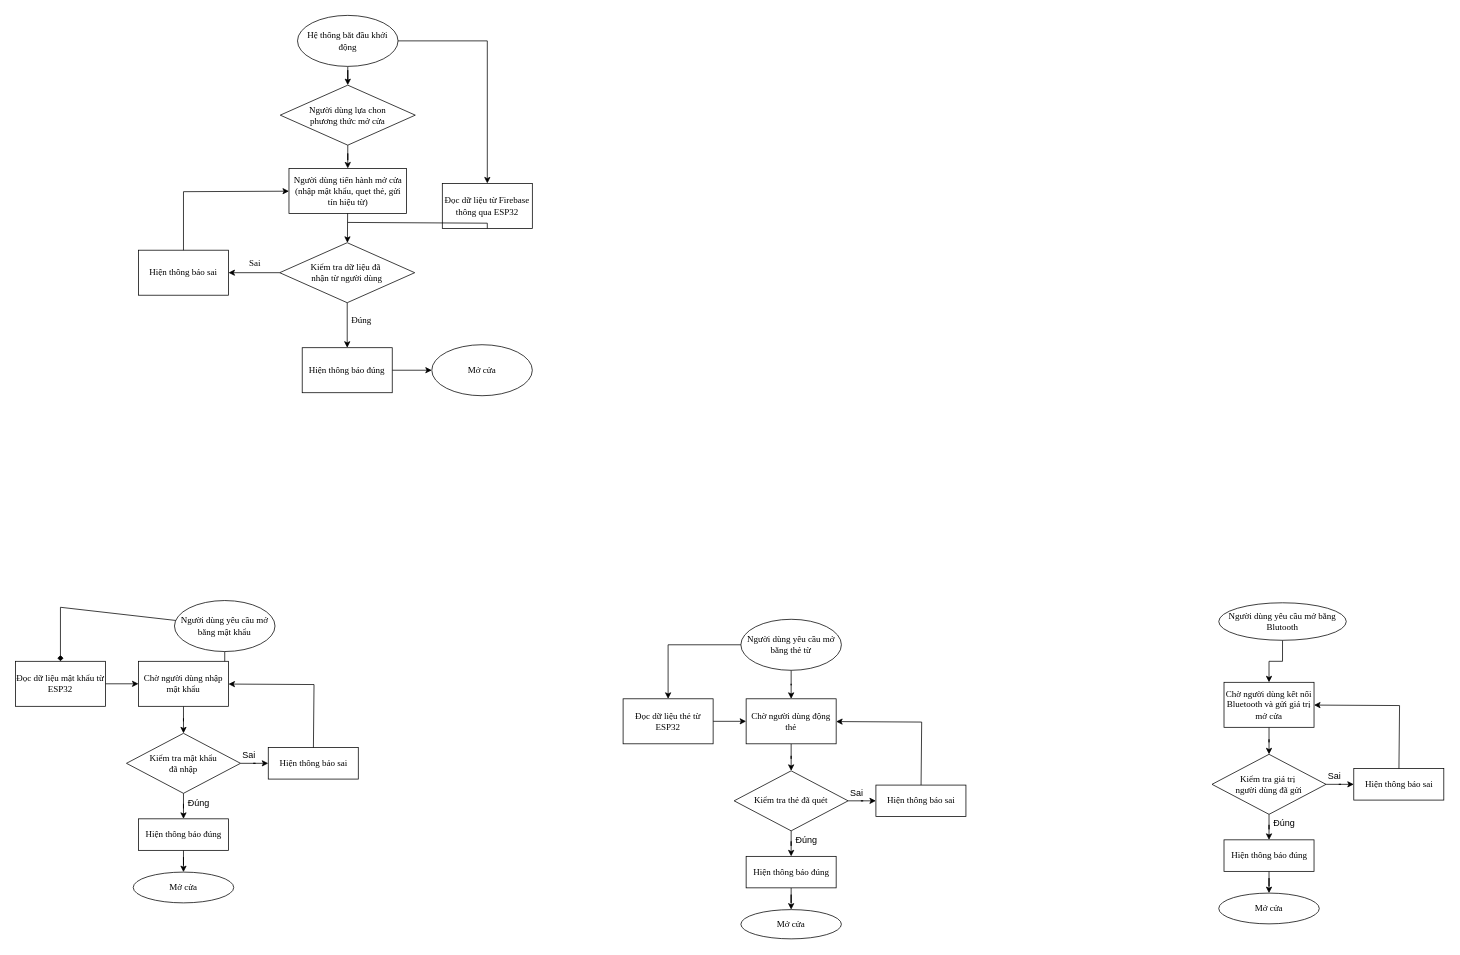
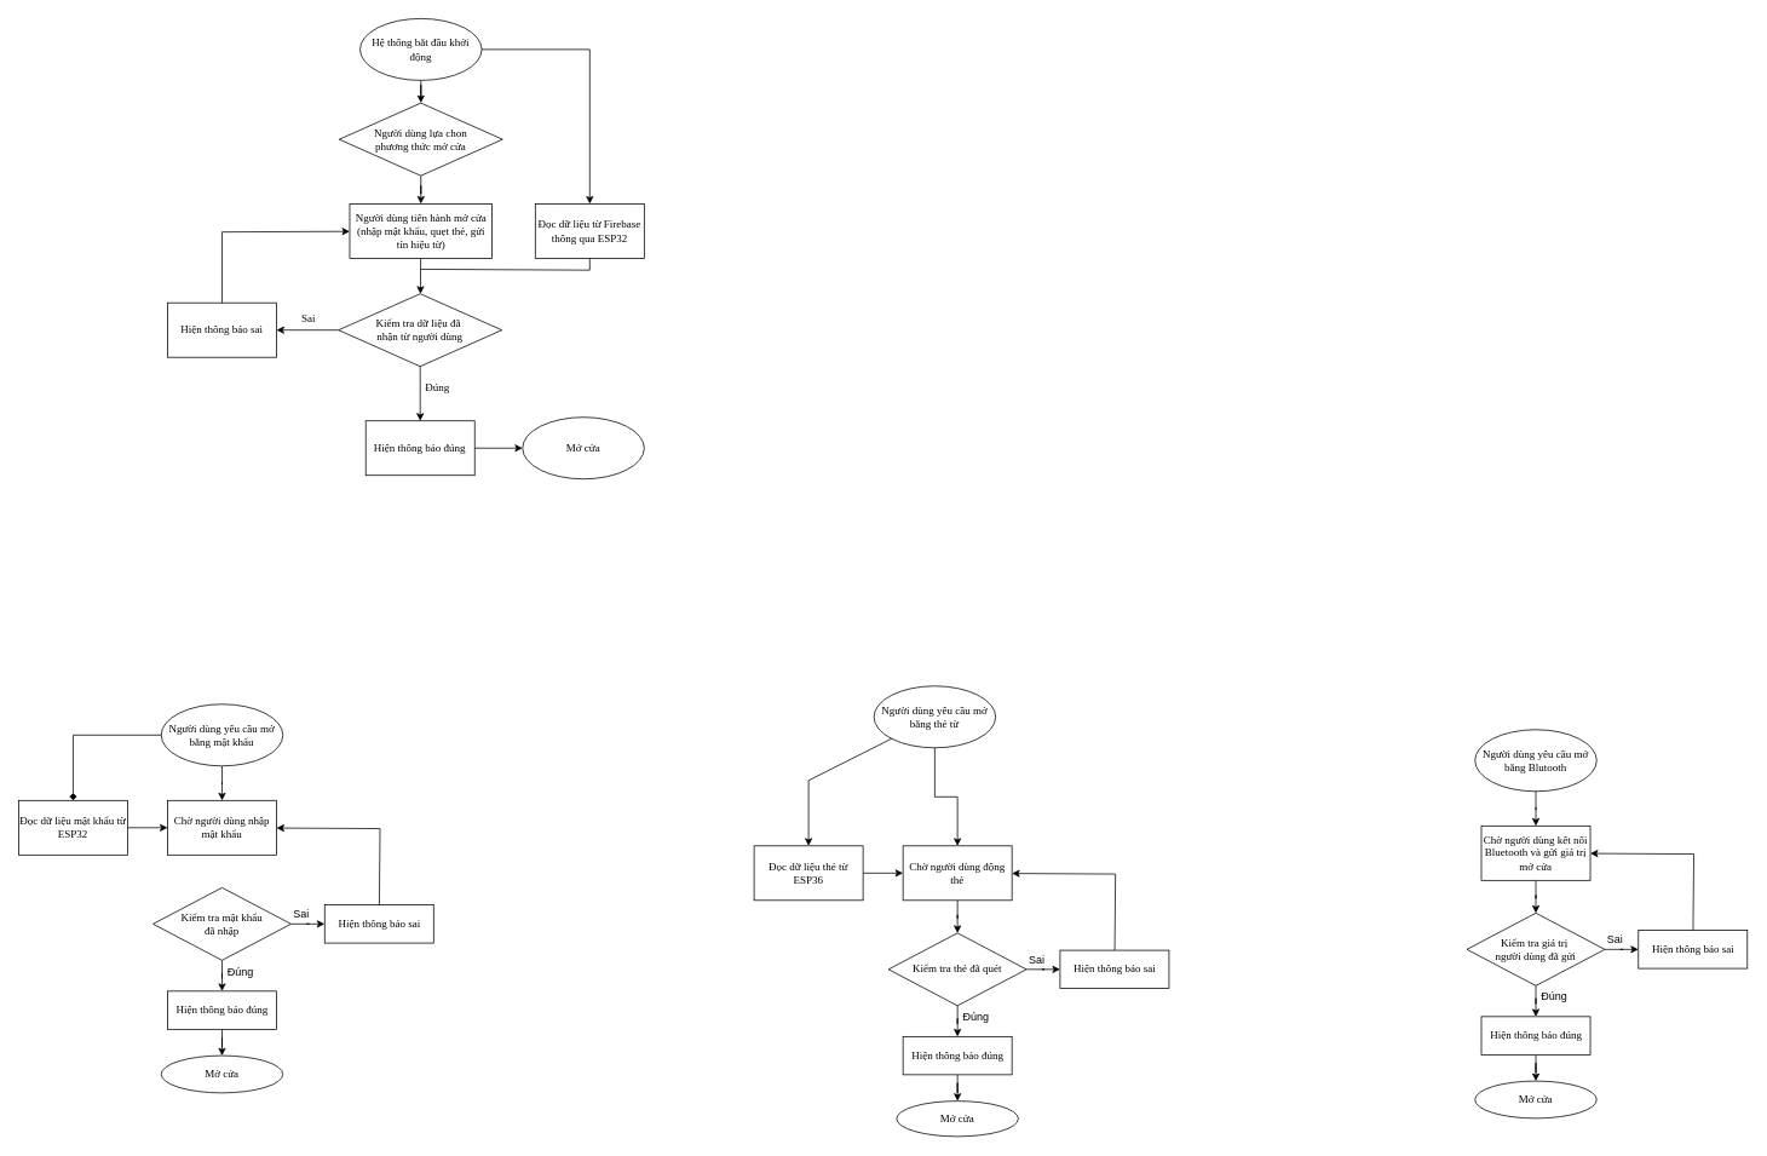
  <mxCell id="0" />
  <mxCell id="1" parent="0" />
  <mxCell id="2" value="" style="edgeStyle=orthogonalEdgeStyle;rounded=0;orthogonalLoop=1;jettySize=auto;html=1;fontFamily=Helvetica;fontSize=12;fontColor=default;" parent="1" source="3" target="5" edge="1"><mxGeometry relative="1" as="geometry" /></mxCell>
- <mxCell id="3" value="Người dùng yêu cầu mở bằng mật khẩu" style="ellipse;whiteSpace=wrap;html=1;rounded=0;strokeColor=default;align=center;verticalAlign=middle;fontFamily=Times New Roman;fontSize=12;fontColor=default;fillColor=default;" parent="1" vertex="1"><mxGeometry x="232" y="800" width="134" height="68" as="geometry" /></mxCell>
- <mxCell id="4" value="" style="edgeStyle=orthogonalEdgeStyle;rounded=0;orthogonalLoop=1;jettySize=auto;html=1;fontFamily=Helvetica;fontSize=12;fontColor=default;" parent="1" source="5" target="8" edge="1"><mxGeometry relative="1" as="geometry" /></mxCell>
+ <mxCell id="3" value="Người dùng yêu cầu mở bằng mật khẩu" style="ellipse;whiteSpace=wrap;html=1;rounded=0;strokeColor=default;align=center;verticalAlign=middle;fontFamily=Times New Roman;fontSize=12;fontColor=default;fillColor=default;" parent="1" vertex="1"><mxGeometry x="177" y="775" width="134" height="68" as="geometry" /></mxCell>
  <mxCell id="5" value="Chờ người dùng nhập mật khẩu" style="rounded=0;whiteSpace=wrap;html=1;strokeColor=default;align=center;verticalAlign=middle;fontFamily=Times New Roman;fontSize=12;fontColor=default;fillColor=default;" parent="1" vertex="1"><mxGeometry x="184" y="881" width="120" height="60" as="geometry" /></mxCell>
  <mxCell id="6" value="" style="edgeStyle=orthogonalEdgeStyle;rounded=0;orthogonalLoop=1;jettySize=auto;html=1;fontFamily=Helvetica;fontSize=12;fontColor=default;" parent="1" source="8" target="9" edge="1"><mxGeometry relative="1" as="geometry" /></mxCell>
  <mxCell id="7" value="" style="edgeStyle=orthogonalEdgeStyle;rounded=0;orthogonalLoop=1;jettySize=auto;html=1;fontFamily=Helvetica;fontSize=12;fontColor=default;" parent="1" source="8" target="13" edge="1"><mxGeometry relative="1" as="geometry" /></mxCell>
  <mxCell id="8" value="Kiểm tra mật khẩu&lt;div&gt;đã nhập&lt;/div&gt;" style="rhombus;whiteSpace=wrap;html=1;rounded=0;strokeColor=default;align=center;verticalAlign=middle;fontFamily=Times New Roman;fontSize=12;fontColor=default;fillColor=default;" parent="1" vertex="1"><mxGeometry x="168" y="977" width="152" height="80" as="geometry" /></mxCell>
  <mxCell id="9" value="Hiện thông báo sai" style="rounded=0;html=1;strokeColor=default;align=center;verticalAlign=middle;fontFamily=Times New Roman;fontSize=12;fontColor=default;fillColor=default;" parent="1" vertex="1"><mxGeometry x="357" y="996" width="120" height="42" as="geometry" /></mxCell>
  <mxCell id="10" value="" style="endArrow=classic;html=1;rounded=0;fontFamily=Helvetica;fontSize=12;fontColor=default;" parent="1" source="9" target="5" edge="1"><mxGeometry width="50" height="50" relative="1" as="geometry"><mxPoint x="415" y="1035" as="sourcePoint" /><mxPoint x="465" y="985" as="targetPoint" /><Array as="points"><mxPoint x="418" y="912" /></Array></mxGeometry></mxCell>
  <mxCell id="11" value="Sai" style="text;html=1;align=center;verticalAlign=middle;resizable=0;points=[];autosize=1;strokeColor=none;fillColor=none;fontFamily=Helvetica;fontSize=12;fontColor=default;" parent="1" vertex="1"><mxGeometry x="313" y="994" width="35" height="26" as="geometry" /></mxCell>
  <mxCell id="12" value="" style="edgeStyle=orthogonalEdgeStyle;rounded=0;orthogonalLoop=1;jettySize=auto;html=1;fontFamily=Helvetica;fontSize=12;fontColor=default;" parent="1" source="13" target="14" edge="1"><mxGeometry relative="1" as="geometry" /></mxCell>
  <mxCell id="13" value="Hiện thông báo đúng" style="rounded=0;html=1;strokeColor=default;align=center;verticalAlign=middle;fontFamily=Times New Roman;fontSize=12;fontColor=default;fillColor=default;" parent="1" vertex="1"><mxGeometry x="184" y="1091" width="120" height="42" as="geometry" /></mxCell>
  <mxCell id="14" value="Mở cửa" style="ellipse;whiteSpace=wrap;html=1;rounded=0;strokeColor=default;align=center;verticalAlign=middle;fontFamily=Times New Roman;fontSize=12;fontColor=default;fillColor=default;" parent="1" vertex="1"><mxGeometry x="177" y="1162" width="134" height="41" as="geometry" /></mxCell>
  <mxCell id="15" value="Đúng" style="text;html=1;align=center;verticalAlign=middle;resizable=0;points=[];autosize=1;strokeColor=none;fillColor=none;fontFamily=Helvetica;fontSize=12;fontColor=default;" parent="1" vertex="1"><mxGeometry x="240" y="1057" width="47" height="26" as="geometry" /></mxCell>
  <mxCell id="16" value="" style="edgeStyle=orthogonalEdgeStyle;rounded=0;orthogonalLoop=1;jettySize=auto;html=1;fontFamily=Helvetica;fontSize=12;fontColor=default;" parent="1" source="17" target="5" edge="1"><mxGeometry relative="1" as="geometry" /></mxCell>
  <mxCell id="17" value="Đọc dữ liệu mật khẩu từ ESP32" style="rounded=0;whiteSpace=wrap;html=1;strokeColor=default;align=center;verticalAlign=middle;fontFamily=Times New Roman;fontSize=12;fontColor=default;fillColor=default;" parent="1" vertex="1"><mxGeometry x="20" y="881" width="120" height="60" as="geometry" /></mxCell>
  <mxCell id="18" value="" style="endArrow=diamond;html=1;rounded=0;fontFamily=Helvetica;fontSize=12;fontColor=default;" parent="1" source="3" target="17" edge="1"><mxGeometry width="50" height="50" relative="1" as="geometry"><mxPoint x="0" y="991" as="sourcePoint" /><mxPoint x="50" y="941" as="targetPoint" /><Array as="points"><mxPoint x="80" y="809" /></Array></mxGeometry></mxCell>
  <mxCell id="19" value="" style="edgeStyle=orthogonalEdgeStyle;rounded=0;orthogonalLoop=1;jettySize=auto;html=1;fontFamily=Helvetica;fontSize=12;fontColor=default;" parent="1" source="20" target="22" edge="1"><mxGeometry relative="1" as="geometry" /></mxCell>
- <mxCell id="20" value="Người dùng yêu cầu mở bằng thẻ từ" style="ellipse;whiteSpace=wrap;html=1;rounded=0;strokeColor=default;align=center;verticalAlign=middle;fontFamily=Times New Roman;fontSize=12;fontColor=default;fillColor=default;" parent="1" vertex="1"><mxGeometry x="987" y="825" width="134" height="68" as="geometry" /></mxCell>
+ <mxCell id="20" value="Người dùng yêu cầu mở bằng thẻ từ" style="ellipse;whiteSpace=wrap;html=1;rounded=0;strokeColor=default;align=center;verticalAlign=middle;fontFamily=Times New Roman;fontSize=12;fontColor=default;fillColor=default;" parent="1" vertex="1"><mxGeometry x="962" y="755" width="134" height="68" as="geometry" /></mxCell>
  <mxCell id="21" value="" style="edgeStyle=orthogonalEdgeStyle;rounded=0;orthogonalLoop=1;jettySize=auto;html=1;fontFamily=Helvetica;fontSize=12;fontColor=default;" parent="1" source="22" target="25" edge="1"><mxGeometry relative="1" as="geometry" /></mxCell>
  <mxCell id="22" value="Chờ người dùng động thẻ" style="rounded=0;whiteSpace=wrap;html=1;strokeColor=default;align=center;verticalAlign=middle;fontFamily=Times New Roman;fontSize=12;fontColor=default;fillColor=default;" parent="1" vertex="1"><mxGeometry x="994" y="931" width="120" height="60" as="geometry" /></mxCell>
  <mxCell id="23" value="" style="edgeStyle=orthogonalEdgeStyle;rounded=0;orthogonalLoop=1;jettySize=auto;html=1;fontFamily=Helvetica;fontSize=12;fontColor=default;" parent="1" source="25" target="26" edge="1"><mxGeometry relative="1" as="geometry" /></mxCell>
  <mxCell id="24" value="" style="edgeStyle=orthogonalEdgeStyle;rounded=0;orthogonalLoop=1;jettySize=auto;html=1;fontFamily=Helvetica;fontSize=12;fontColor=default;" parent="1" source="25" target="30" edge="1"><mxGeometry relative="1" as="geometry" /></mxCell>
  <mxCell id="25" value="Kiểm tra thẻ đã quét" style="rhombus;whiteSpace=wrap;html=1;rounded=0;strokeColor=default;align=center;verticalAlign=middle;fontFamily=Times New Roman;fontSize=12;fontColor=default;fillColor=default;" parent="1" vertex="1"><mxGeometry x="978" y="1027" width="152" height="80" as="geometry" /></mxCell>
  <mxCell id="26" value="Hiện thông báo sai" style="rounded=0;html=1;strokeColor=default;align=center;verticalAlign=middle;fontFamily=Times New Roman;fontSize=12;fontColor=default;fillColor=default;" parent="1" vertex="1"><mxGeometry x="1167" y="1046" width="120" height="42" as="geometry" /></mxCell>
  <mxCell id="27" value="" style="endArrow=classic;html=1;rounded=0;fontFamily=Helvetica;fontSize=12;fontColor=default;" parent="1" source="26" target="22" edge="1"><mxGeometry width="50" height="50" relative="1" as="geometry"><mxPoint x="1225" y="1085" as="sourcePoint" /><mxPoint x="1275" y="1035" as="targetPoint" /><Array as="points"><mxPoint x="1228" y="962" /></Array></mxGeometry></mxCell>
  <mxCell id="28" value="Sai" style="text;html=1;align=center;verticalAlign=middle;resizable=0;points=[];autosize=1;strokeColor=none;fillColor=none;fontFamily=Helvetica;fontSize=12;fontColor=default;" parent="1" vertex="1"><mxGeometry x="1123" y="1044" width="35" height="26" as="geometry" /></mxCell>
  <mxCell id="29" value="" style="edgeStyle=orthogonalEdgeStyle;rounded=0;orthogonalLoop=1;jettySize=auto;html=1;fontFamily=Helvetica;fontSize=12;fontColor=default;" parent="1" source="30" target="31" edge="1"><mxGeometry relative="1" as="geometry" /></mxCell>
  <mxCell id="30" value="Hiện thông báo đúng" style="rounded=0;html=1;strokeColor=default;align=center;verticalAlign=middle;fontFamily=Times New Roman;fontSize=12;fontColor=default;fillColor=default;" parent="1" vertex="1"><mxGeometry x="994" y="1141" width="120" height="42" as="geometry" /></mxCell>
  <mxCell id="31" value="Mở cửa" style="ellipse;whiteSpace=wrap;html=1;rounded=0;strokeColor=default;align=center;verticalAlign=middle;fontFamily=Times New Roman;fontSize=12;fontColor=default;fillColor=default;" parent="1" vertex="1"><mxGeometry x="987" y="1212" width="134" height="39" as="geometry" /></mxCell>
  <mxCell id="32" value="Đúng" style="text;html=1;align=center;verticalAlign=middle;resizable=0;points=[];autosize=1;strokeColor=none;fillColor=none;fontFamily=Helvetica;fontSize=12;fontColor=default;" parent="1" vertex="1"><mxGeometry x="1050" y="1107" width="47" height="26" as="geometry" /></mxCell>
  <mxCell id="33" value="" style="edgeStyle=orthogonalEdgeStyle;rounded=0;orthogonalLoop=1;jettySize=auto;html=1;fontFamily=Helvetica;fontSize=12;fontColor=default;" parent="1" source="34" target="22" edge="1"><mxGeometry relative="1" as="geometry" /></mxCell>
- <mxCell id="34" value="Đọc dữ liệu thẻ từ ESP32" style="rounded=0;whiteSpace=wrap;html=1;strokeColor=default;align=center;verticalAlign=middle;fontFamily=Times New Roman;fontSize=12;fontColor=default;fillColor=default;" parent="1" vertex="1"><mxGeometry x="830" y="931" width="120" height="60" as="geometry" /></mxCell>
+ <mxCell id="34" value="Đọc dữ liệu thẻ từ ESP36" style="rounded=0;whiteSpace=wrap;html=1;strokeColor=default;align=center;verticalAlign=middle;fontFamily=Times New Roman;fontSize=12;fontColor=default;fillColor=default;" parent="1" vertex="1"><mxGeometry x="830" y="931" width="120" height="60" as="geometry" /></mxCell>
  <mxCell id="35" value="" style="endArrow=classic;html=1;rounded=0;fontFamily=Helvetica;fontSize=12;fontColor=default;" parent="1" source="20" target="34" edge="1"><mxGeometry width="50" height="50" relative="1" as="geometry"><mxPoint x="810" y="1041" as="sourcePoint" /><mxPoint x="860" y="991" as="targetPoint" /><Array as="points"><mxPoint x="890" y="859" /></Array></mxGeometry></mxCell>
  <mxCell id="36" value="" style="edgeStyle=orthogonalEdgeStyle;rounded=0;orthogonalLoop=1;jettySize=auto;html=1;fontFamily=Helvetica;fontSize=12;fontColor=default;" parent="1" source="37" target="39" edge="1"><mxGeometry relative="1" as="geometry" /></mxCell>
- <mxCell id="37" value="Người dùng yêu cầu mở bằng Blutooth" style="ellipse;whiteSpace=wrap;html=1;rounded=0;strokeColor=default;align=center;verticalAlign=middle;fontFamily=Times New Roman;fontSize=12;fontColor=default;fillColor=default;" parent="1" vertex="1"><mxGeometry x="1624" y="803" width="170" height="50" as="geometry" /></mxCell>
+ <mxCell id="37" value="Người dùng yêu cầu mở bằng Blutooth" style="ellipse;whiteSpace=wrap;html=1;rounded=0;strokeColor=default;align=center;verticalAlign=middle;fontFamily=Times New Roman;fontSize=12;fontColor=default;fillColor=default;" parent="1" vertex="1"><mxGeometry x="1624" y="803" width="134" height="68" as="geometry" /></mxCell>
  <mxCell id="38" value="" style="edgeStyle=orthogonalEdgeStyle;rounded=0;orthogonalLoop=1;jettySize=auto;html=1;fontFamily=Helvetica;fontSize=12;fontColor=default;" parent="1" source="39" target="42" edge="1"><mxGeometry relative="1" as="geometry" /></mxCell>
  <mxCell id="39" value="Chờ người dùng kết nối Bluetooth và gửi giá trị mở cửa" style="rounded=0;whiteSpace=wrap;html=1;strokeColor=default;align=center;verticalAlign=middle;fontFamily=Times New Roman;fontSize=12;fontColor=default;fillColor=default;" parent="1" vertex="1"><mxGeometry x="1631" y="909" width="120" height="60" as="geometry" /></mxCell>
  <mxCell id="40" value="" style="edgeStyle=orthogonalEdgeStyle;rounded=0;orthogonalLoop=1;jettySize=auto;html=1;fontFamily=Helvetica;fontSize=12;fontColor=default;" parent="1" source="42" target="43" edge="1"><mxGeometry relative="1" as="geometry" /></mxCell>
  <mxCell id="41" value="" style="edgeStyle=orthogonalEdgeStyle;rounded=0;orthogonalLoop=1;jettySize=auto;html=1;fontFamily=Helvetica;fontSize=12;fontColor=default;" parent="1" source="42" target="47" edge="1"><mxGeometry relative="1" as="geometry" /></mxCell>
  <mxCell id="42" value="Kiểm tra giá trị&amp;nbsp;&lt;div&gt;người dùng đã gửi&lt;/div&gt;" style="rhombus;whiteSpace=wrap;html=1;rounded=0;strokeColor=default;align=center;verticalAlign=middle;fontFamily=Times New Roman;fontSize=12;fontColor=default;fillColor=default;" parent="1" vertex="1"><mxGeometry x="1615" y="1005" width="152" height="80" as="geometry" /></mxCell>
  <mxCell id="43" value="Hiện thông báo sai" style="rounded=0;html=1;strokeColor=default;align=center;verticalAlign=middle;fontFamily=Times New Roman;fontSize=12;fontColor=default;fillColor=default;" parent="1" vertex="1"><mxGeometry x="1804" y="1024" width="120" height="42" as="geometry" /></mxCell>
  <mxCell id="44" value="" style="endArrow=classic;html=1;rounded=0;fontFamily=Helvetica;fontSize=12;fontColor=default;" parent="1" source="43" target="39" edge="1"><mxGeometry width="50" height="50" relative="1" as="geometry"><mxPoint x="1862" y="1063" as="sourcePoint" /><mxPoint x="1912" y="1013" as="targetPoint" /><Array as="points"><mxPoint x="1865" y="940" /></Array></mxGeometry></mxCell>
  <mxCell id="45" value="Sai" style="text;html=1;align=center;verticalAlign=middle;resizable=0;points=[];autosize=1;strokeColor=none;fillColor=none;fontFamily=Helvetica;fontSize=12;fontColor=default;" parent="1" vertex="1"><mxGeometry x="1760" y="1022" width="35" height="26" as="geometry" /></mxCell>
  <mxCell id="46" value="" style="edgeStyle=orthogonalEdgeStyle;rounded=0;orthogonalLoop=1;jettySize=auto;html=1;fontFamily=Helvetica;fontSize=12;fontColor=default;" parent="1" source="47" target="48" edge="1"><mxGeometry relative="1" as="geometry" /></mxCell>
  <mxCell id="47" value="Hiện thông báo đúng" style="rounded=0;html=1;strokeColor=default;align=center;verticalAlign=middle;fontFamily=Times New Roman;fontSize=12;fontColor=default;fillColor=default;" parent="1" vertex="1"><mxGeometry x="1631" y="1119" width="120" height="42" as="geometry" /></mxCell>
  <mxCell id="48" value="Mở cửa" style="ellipse;whiteSpace=wrap;html=1;rounded=0;strokeColor=default;align=center;verticalAlign=middle;fontFamily=Times New Roman;fontSize=12;fontColor=default;fillColor=default;" parent="1" vertex="1"><mxGeometry x="1624" y="1190" width="134" height="41" as="geometry" /></mxCell>
  <mxCell id="49" value="Đúng" style="text;html=1;align=center;verticalAlign=middle;resizable=0;points=[];autosize=1;strokeColor=none;fillColor=none;fontFamily=Helvetica;fontSize=12;fontColor=default;" parent="1" vertex="1"><mxGeometry x="1687" y="1084" width="47" height="26" as="geometry" /></mxCell>
  <mxCell id="50" style="edgeStyle=orthogonalEdgeStyle;rounded=0;orthogonalLoop=1;jettySize=auto;html=1;" parent="1" source="52" target="57" edge="1"><mxGeometry relative="1" as="geometry" /></mxCell>
  <mxCell id="51" value="" style="edgeStyle=orthogonalEdgeStyle;rounded=0;orthogonalLoop=1;jettySize=auto;html=1;" parent="1" source="52" target="54" edge="1"><mxGeometry relative="1" as="geometry" /></mxCell>
  <mxCell id="52" value="Hệ thống bắt đầu khởi động" style="ellipse;whiteSpace=wrap;html=1;rounded=0;strokeColor=default;align=center;verticalAlign=middle;fontFamily=Times New Roman;fontSize=12;fontColor=default;fillColor=default;" parent="1" vertex="1"><mxGeometry x="396" y="20" width="134" height="68" as="geometry" /></mxCell>
  <mxCell id="53" value="" style="edgeStyle=orthogonalEdgeStyle;rounded=0;orthogonalLoop=1;jettySize=auto;html=1;" edge="1" parent="1" source="54" target="65"><mxGeometry relative="1" as="geometry" /></mxCell>
  <mxCell id="54" value="Người dùng lựa chon&lt;div&gt;phương thức mở cửa&lt;/div&gt;" style="rhombus;whiteSpace=wrap;html=1;rounded=0;strokeColor=default;align=center;verticalAlign=middle;fontFamily=Times New Roman;fontSize=12;fontColor=default;fillColor=default;" parent="1" vertex="1"><mxGeometry x="373" y="113" width="180" height="80" as="geometry" /></mxCell>
  <mxCell id="55" value="" style="edgeStyle=orthogonalEdgeStyle;rounded=0;orthogonalLoop=1;jettySize=auto;html=1;" parent="1" source="56" target="60" edge="1"><mxGeometry relative="1" as="geometry" /></mxCell>
  <mxCell id="56" value="Kiểm tra dữ liệu đã&amp;nbsp;&lt;div&gt;nhận từ người dùng&lt;/div&gt;" style="rhombus;whiteSpace=wrap;html=1;rounded=0;strokeColor=default;align=center;verticalAlign=middle;fontFamily=Times New Roman;fontSize=12;fontColor=default;fillColor=default;" parent="1" vertex="1"><mxGeometry x="372.25" y="323" width="180" height="80" as="geometry" /></mxCell>
- <mxCell id="57" value="Đọc dữ liệu từ Firebase thông qua ESP32" style="rounded=0;whiteSpace=wrap;html=1;strokeColor=default;align=center;verticalAlign=middle;fontFamily=Times New Roman;fontSize=12;fontColor=default;fillColor=default;" parent="1" vertex="1"><mxGeometry x="589" y="244" width="120" height="60" as="geometry" /></mxCell>
+ <mxCell id="57" value="Đọc dữ liệu từ Firebase thông qua ESP32" style="rounded=0;whiteSpace=wrap;html=1;strokeColor=default;align=center;verticalAlign=middle;fontFamily=Times New Roman;fontSize=12;fontColor=default;fillColor=default;" parent="1" vertex="1"><mxGeometry x="589" y="224" width="120" height="60" as="geometry" /></mxCell>
  <mxCell id="58" value="Hiện thông báo sai" style="rounded=0;whiteSpace=wrap;html=1;fontFamily=Times New Roman;" parent="1" vertex="1"><mxGeometry x="184" y="333" width="120" height="60" as="geometry" /></mxCell>
  <mxCell id="59" value="" style="edgeStyle=orthogonalEdgeStyle;rounded=0;orthogonalLoop=1;jettySize=auto;html=1;" parent="1" source="60" target="62" edge="1"><mxGeometry relative="1" as="geometry" /></mxCell>
  <mxCell id="60" value="Hiện thông báo đúng" style="rounded=0;whiteSpace=wrap;html=1;fontFamily=Times New Roman;" parent="1" vertex="1"><mxGeometry x="402.25" y="463" width="120" height="60" as="geometry" /></mxCell>
  <mxCell id="61" value="Đúng" style="text;html=1;align=center;verticalAlign=middle;resizable=0;points=[];autosize=1;strokeColor=none;fillColor=none;fontFamily=Times New Roman;" parent="1" vertex="1"><mxGeometry x="458.25" y="413" width="45" height="26" as="geometry" /></mxCell>
  <mxCell id="62" value="Mở cửa" style="ellipse;whiteSpace=wrap;html=1;rounded=0;strokeColor=default;align=center;verticalAlign=middle;fontFamily=Times New Roman;fontSize=12;fontColor=default;fillColor=default;" parent="1" vertex="1"><mxGeometry x="575" y="459" width="134" height="68" as="geometry" /></mxCell>
  <mxCell id="63" value="" style="endArrow=classic;html=1;rounded=0;" edge="1" parent="1" source="56" target="58"><mxGeometry width="50" height="50" relative="1" as="geometry"><mxPoint x="345" y="350" as="sourcePoint" /><mxPoint x="395" y="300" as="targetPoint" /></mxGeometry></mxCell>
  <mxCell id="64" value="Sai" style="text;html=1;align=center;verticalAlign=middle;resizable=0;points=[];autosize=1;strokeColor=none;fillColor=none;fontFamily=Times New Roman;" vertex="1" parent="1"><mxGeometry x="322" y="338" width="33" height="26" as="geometry" /></mxCell>
  <mxCell id="65" value="Người dùng tiến hành mở cửa (nhập mật khẩu, quẹt thẻ, gửi tín hiệu từ)" style="rounded=0;whiteSpace=wrap;html=1;fontFamily=Times New Roman;" vertex="1" parent="1"><mxGeometry x="384.62" y="224" width="156.75" height="60" as="geometry" /></mxCell>
  <mxCell id="66" value="" style="endArrow=classic;html=1;rounded=0;" edge="1" parent="1" source="58" target="65"><mxGeometry width="50" height="50" relative="1" as="geometry"><mxPoint x="251" y="279" as="sourcePoint" /><mxPoint x="301" y="229" as="targetPoint" /><Array as="points"><mxPoint x="244" y="255" /></Array></mxGeometry></mxCell>
  <mxCell id="67" value="" style="endArrow=classic;html=1;rounded=0;" edge="1" parent="1" source="65" target="56"><mxGeometry width="50" height="50" relative="1" as="geometry"><mxPoint x="443" y="352" as="sourcePoint" /><mxPoint x="493" y="302" as="targetPoint" /></mxGeometry></mxCell>
  <mxCell id="68" value="" style="endArrow=none;html=1;rounded=0;" edge="1" parent="1" target="57"><mxGeometry width="50" height="50" relative="1" as="geometry"><mxPoint x="463" y="296" as="sourcePoint" /><mxPoint x="537" y="260" as="targetPoint" /><Array as="points"><mxPoint x="649" y="297" /></Array></mxGeometry></mxCell>
